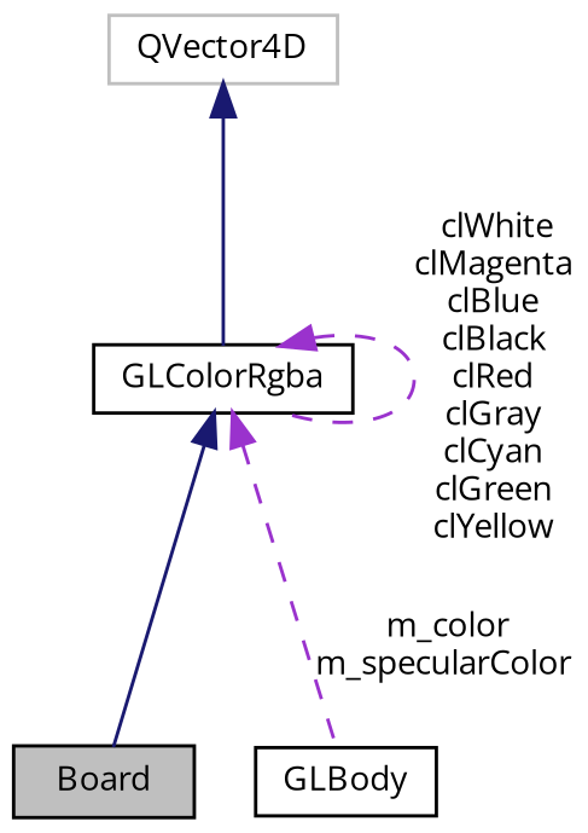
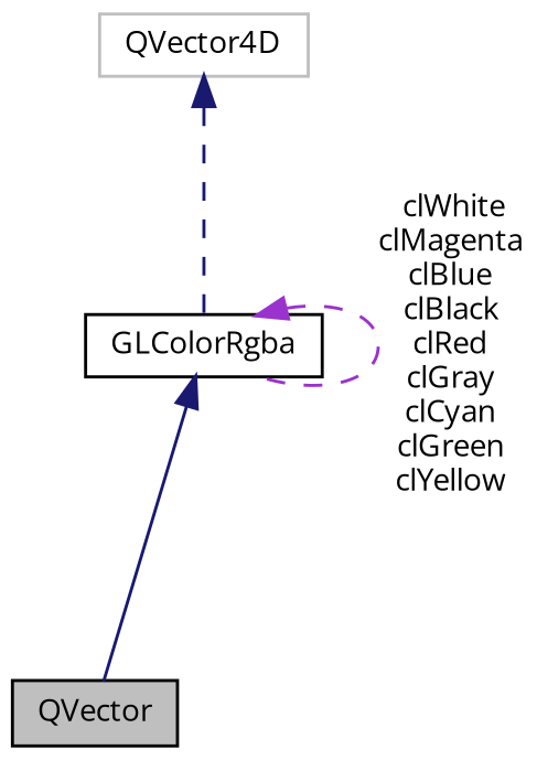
  digraph {
    fontname="Open Sans"
    node [color=black fillcolor=white fontname="Open Sans" fontsize=10 shape=record style=filled]
    edge [color=midnightblue dir=back fontname="Open Sans" fontsize=10 labelfontname=Helvetica labelfontsize=10 style=solid]
-   n1 [fillcolor=grey75 fontcolor=black height=0.2 label=Board width=0.4]
-   n2 [height=0.2 label=GLBody width=0.4]
+   n1 [fillcolor=grey75 fontcolor=black height=0.2 label=QVector width=0.4]
    n3 [height=0.2 label=GLColorRgba width=0.4]
    n4 [color=grey75 height=0.2 label=QVector4D width=0.4]
    n3 -> n1
-   n3 -> n2 [color=darkorchid3 label=" m_color\nm_specularColor" style=dashed]
    n3 -> n3 [color=darkorchid3 label=" clWhite\nclMagenta\nclBlue\nclBlack\nclRed\nclGray\nclCyan\nclGreen\nclYellow" style=dashed]
-   n4 -> n3
+   n4 -> n3 [style=dashed]
  }
